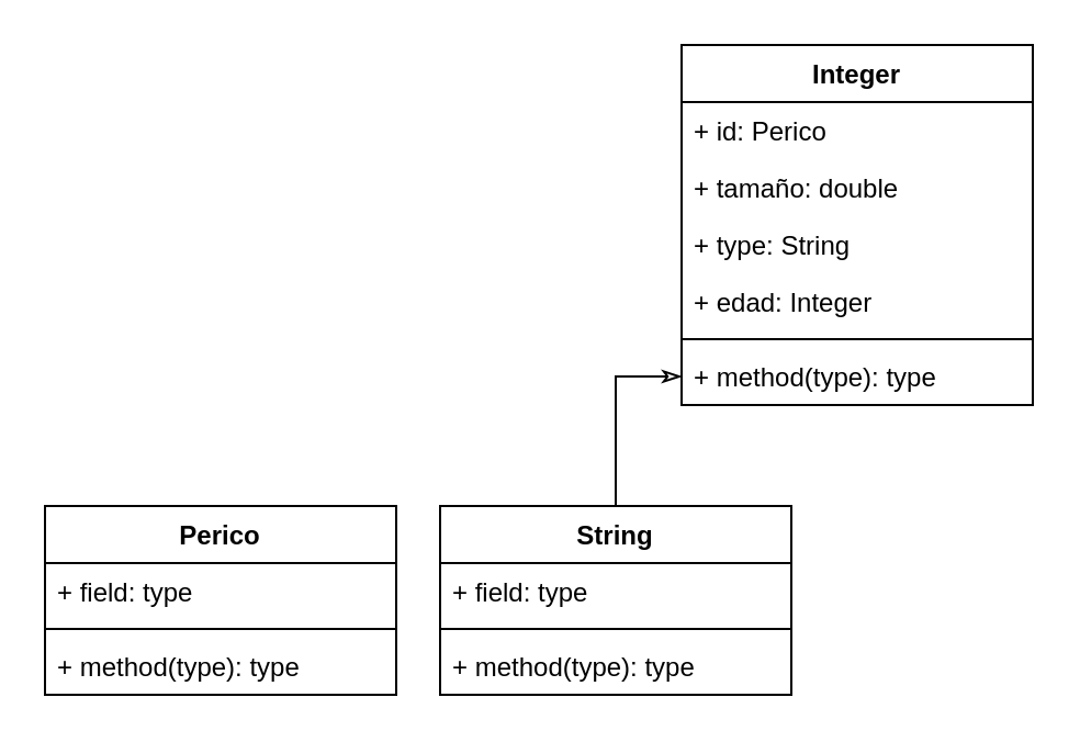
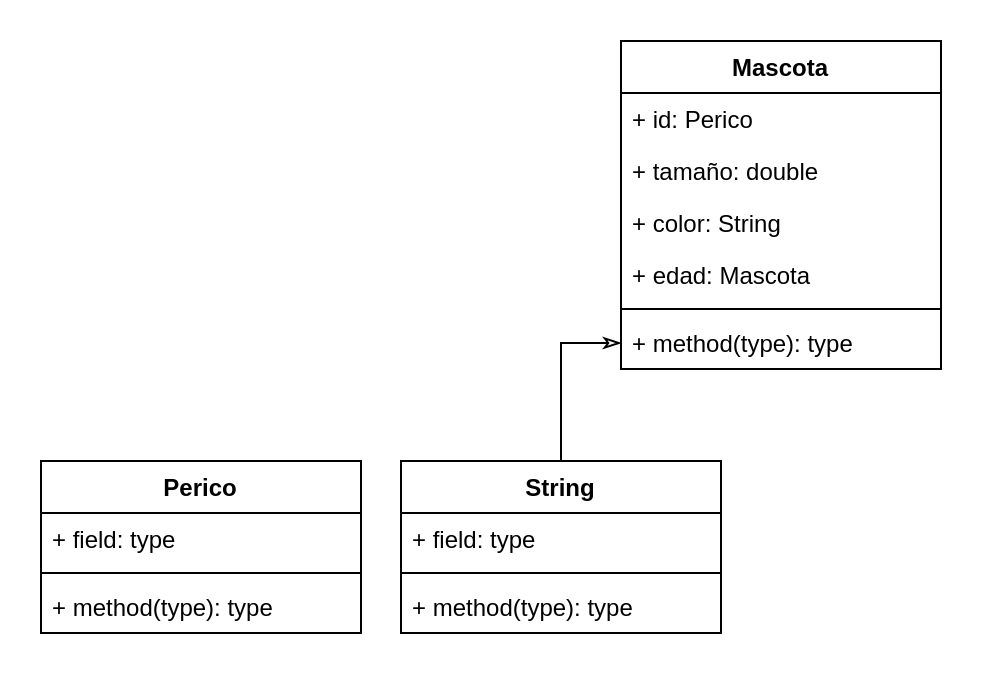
  <mxCell id="0" />
  <mxCell id="1" parent="0" />
- <mxCell id="2" value="Integer" style="swimlane;fontStyle=1;align=center;verticalAlign=top;childLayout=stackLayout;horizontal=1;startSize=26;horizontalStack=0;resizeParent=1;resizeParentMax=0;resizeLast=0;collapsible=1;marginBottom=0;" vertex="1" parent="1"><mxGeometry x="310" y="20" width="160" height="164" as="geometry" /></mxCell>
+ <mxCell id="2" value="Mascota" style="swimlane;fontStyle=1;align=center;verticalAlign=top;childLayout=stackLayout;horizontal=1;startSize=26;horizontalStack=0;resizeParent=1;resizeParentMax=0;resizeLast=0;collapsible=1;marginBottom=0;" vertex="1" parent="1"><mxGeometry x="310" y="20" width="160" height="164" as="geometry" /></mxCell>
  <mxCell id="3" value="+ id: Perico" style="text;strokeColor=none;fillColor=none;align=left;verticalAlign=top;spacingLeft=4;spacingRight=4;overflow=hidden;rotatable=0;points=[[0,0.5],[1,0.5]];portConstraint=eastwest;" vertex="1" parent="2"><mxGeometry y="26" width="160" height="26" as="geometry" /></mxCell>
  <mxCell id="4" value="+ tamaño: double&#10;" style="text;strokeColor=none;fillColor=none;align=left;verticalAlign=top;spacingLeft=4;spacingRight=4;overflow=hidden;rotatable=0;points=[[0,0.5],[1,0.5]];portConstraint=eastwest;" vertex="1" parent="2"><mxGeometry y="52" width="160" height="26" as="geometry" /></mxCell>
- <mxCell id="5" value="+ type: String" style="text;strokeColor=none;fillColor=none;align=left;verticalAlign=top;spacingLeft=4;spacingRight=4;overflow=hidden;rotatable=0;points=[[0,0.5],[1,0.5]];portConstraint=eastwest;" vertex="1" parent="2"><mxGeometry y="78" width="160" height="26" as="geometry" /></mxCell>
- <mxCell id="6" value="+ edad: Integer" style="text;strokeColor=none;fillColor=none;align=left;verticalAlign=top;spacingLeft=4;spacingRight=4;overflow=hidden;rotatable=0;points=[[0,0.5],[1,0.5]];portConstraint=eastwest;" vertex="1" parent="2"><mxGeometry y="104" width="160" height="26" as="geometry" /></mxCell>
+ <mxCell id="5" value="+ color: String" style="text;strokeColor=none;fillColor=none;align=left;verticalAlign=top;spacingLeft=4;spacingRight=4;overflow=hidden;rotatable=0;points=[[0,0.5],[1,0.5]];portConstraint=eastwest;" vertex="1" parent="2"><mxGeometry y="78" width="160" height="26" as="geometry" /></mxCell>
+ <mxCell id="6" value="+ edad: Mascota" style="text;strokeColor=none;fillColor=none;align=left;verticalAlign=top;spacingLeft=4;spacingRight=4;overflow=hidden;rotatable=0;points=[[0,0.5],[1,0.5]];portConstraint=eastwest;" vertex="1" parent="2"><mxGeometry y="104" width="160" height="26" as="geometry" /></mxCell>
  <mxCell id="7" value="" style="line;strokeWidth=1;fillColor=none;align=left;verticalAlign=middle;spacingTop=-1;spacingLeft=3;spacingRight=3;rotatable=0;labelPosition=right;points=[];portConstraint=eastwest;" vertex="1" parent="2"><mxGeometry y="130" width="160" height="8" as="geometry" /></mxCell>
  <mxCell id="8" value="+ method(type): type" style="text;strokeColor=none;fillColor=none;align=left;verticalAlign=top;spacingLeft=4;spacingRight=4;overflow=hidden;rotatable=0;points=[[0,0.5],[1,0.5]];portConstraint=eastwest;" vertex="1" parent="2"><mxGeometry y="138" width="160" height="26" as="geometry" /></mxCell>
  <mxCell id="9" value="Perico" style="swimlane;fontStyle=1;align=center;verticalAlign=top;childLayout=stackLayout;horizontal=1;startSize=26;horizontalStack=0;resizeParent=1;resizeParentMax=0;resizeLast=0;collapsible=1;marginBottom=0;" vertex="1" parent="1"><mxGeometry x="20" y="230" width="160" height="86" as="geometry" /></mxCell>
  <mxCell id="10" value="+ field: type" style="text;strokeColor=none;fillColor=none;align=left;verticalAlign=top;spacingLeft=4;spacingRight=4;overflow=hidden;rotatable=0;points=[[0,0.5],[1,0.5]];portConstraint=eastwest;" vertex="1" parent="9"><mxGeometry y="26" width="160" height="26" as="geometry" /></mxCell>
  <mxCell id="11" value="" style="line;strokeWidth=1;fillColor=none;align=left;verticalAlign=middle;spacingTop=-1;spacingLeft=3;spacingRight=3;rotatable=0;labelPosition=right;points=[];portConstraint=eastwest;" vertex="1" parent="9"><mxGeometry y="52" width="160" height="8" as="geometry" /></mxCell>
  <mxCell id="12" value="+ method(type): type" style="text;strokeColor=none;fillColor=none;align=left;verticalAlign=top;spacingLeft=4;spacingRight=4;overflow=hidden;rotatable=0;points=[[0,0.5],[1,0.5]];portConstraint=eastwest;" vertex="1" parent="9"><mxGeometry y="60" width="160" height="26" as="geometry" /></mxCell>
  <mxCell id="13" style="edgeStyle=orthogonalEdgeStyle;rounded=0;orthogonalLoop=1;jettySize=auto;html=1;endArrow=classicThin;endFill=0;" edge="1" parent="1" source="14" target="8"><mxGeometry relative="1" as="geometry" /></mxCell>
  <mxCell id="14" value="String" style="swimlane;fontStyle=1;align=center;verticalAlign=top;childLayout=stackLayout;horizontal=1;startSize=26;horizontalStack=0;resizeParent=1;resizeParentMax=0;resizeLast=0;collapsible=1;marginBottom=0;" vertex="1" parent="1"><mxGeometry x="200" y="230" width="160" height="86" as="geometry" /></mxCell>
  <mxCell id="15" value="+ field: type" style="text;strokeColor=none;fillColor=none;align=left;verticalAlign=top;spacingLeft=4;spacingRight=4;overflow=hidden;rotatable=0;points=[[0,0.5],[1,0.5]];portConstraint=eastwest;" vertex="1" parent="14"><mxGeometry y="26" width="160" height="26" as="geometry" /></mxCell>
  <mxCell id="16" value="" style="line;strokeWidth=1;fillColor=none;align=left;verticalAlign=middle;spacingTop=-1;spacingLeft=3;spacingRight=3;rotatable=0;labelPosition=right;points=[];portConstraint=eastwest;" vertex="1" parent="14"><mxGeometry y="52" width="160" height="8" as="geometry" /></mxCell>
  <mxCell id="17" value="+ method(type): type" style="text;strokeColor=none;fillColor=none;align=left;verticalAlign=top;spacingLeft=4;spacingRight=4;overflow=hidden;rotatable=0;points=[[0,0.5],[1,0.5]];portConstraint=eastwest;" vertex="1" parent="14"><mxGeometry y="60" width="160" height="26" as="geometry" /></mxCell>
